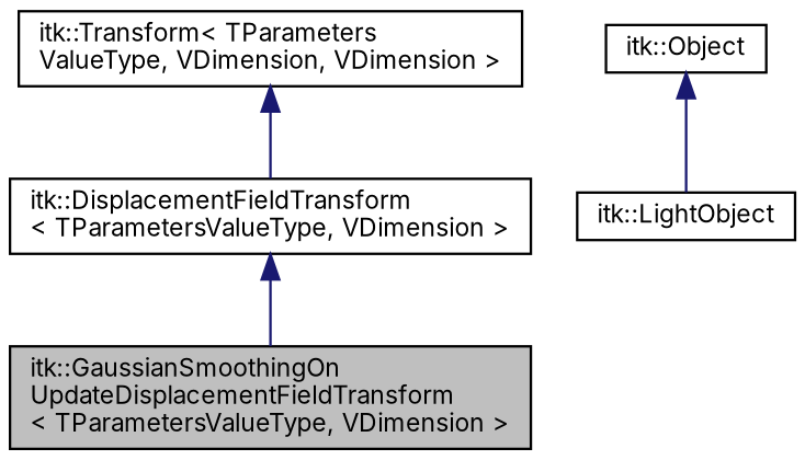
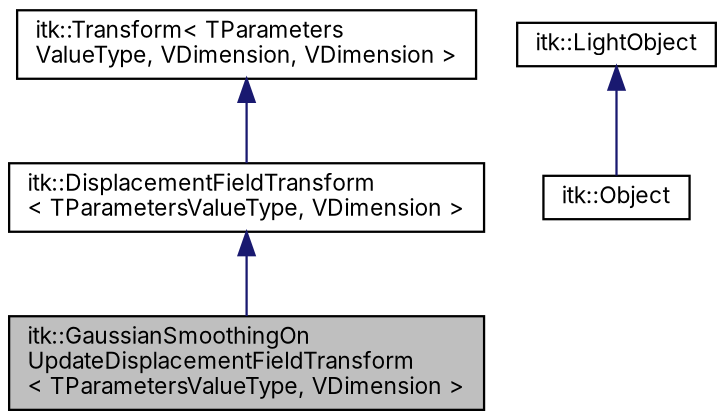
  digraph {
    fontname=Inter
    node [color=black fillcolor=white fontname=Inter fontsize=10 shape=record style=filled]
    edge [color=midnightblue dir=back fontname=Inter fontsize=10 labelfontname=Helvetica labelfontsize=10 style=solid]
    n1 [fillcolor=grey75 fontcolor=black height=0.2 label="itk::GaussianSmoothingOn\lUpdateDisplacementFieldTransform\l\< TParametersValueType, VDimension \>" width=0.4]
    n2 [height=0.2 label="itk::DisplacementFieldTransform\l\< TParametersValueType, VDimension \>" width=0.4]
    n3 [height=0.2 label="itk::Transform\< TParameters\lValueType, VDimension, VDimension \>" width=0.4]
    n4 [height=0.2 label="itk::Object" width=0.4]
    n5 [height=0.2 label="itk::LightObject" width=0.4]
    n2 -> n1
    n3 -> n2
-   n4 -> n5
+   n5 -> n4
  }
